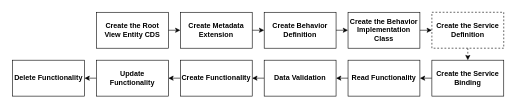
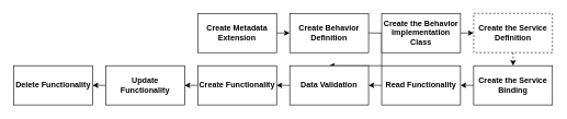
  <mxCell id="0" />
  <mxCell id="1" parent="0" />
- <mxCell id="2" style="edgeStyle=orthogonalEdgeStyle;rounded=0;orthogonalLoop=1;jettySize=auto;html=1;exitX=1;exitY=0.5;exitDx=0;exitDy=0;entryX=0;entryY=0.5;entryDx=0;entryDy=0;" edge="1" parent="1" source="3" target="5"><mxGeometry relative="1" as="geometry" /></mxCell>
- <mxCell id="3" value="&lt;p class=&quot;Bodycopy&quot;&gt;&lt;b&gt;&lt;span lang=&quot;EN-US&quot;&gt;Create the Root View Entity CDS&lt;/span&gt;&lt;/b&gt;&lt;/p&gt;" style="rounded=0;whiteSpace=wrap;html=1;" vertex="1" parent="1"><mxGeometry x="160" y="20" width="120" height="60" as="geometry" /></mxCell>
  <mxCell id="4" style="edgeStyle=orthogonalEdgeStyle;rounded=0;orthogonalLoop=1;jettySize=auto;html=1;exitX=1;exitY=0.5;exitDx=0;exitDy=0;entryX=0;entryY=0.5;entryDx=0;entryDy=0;" edge="1" parent="1" source="5" target="7"><mxGeometry relative="1" as="geometry" /></mxCell>
  <mxCell id="5" value="&lt;p class=&quot;Bodycopy&quot;&gt;&lt;b&gt;&lt;span lang=&quot;EN-US&quot;&gt;Create Metadata Extension&lt;/span&gt;&lt;/b&gt;&lt;/p&gt;" style="rounded=0;whiteSpace=wrap;html=1;" vertex="1" parent="1"><mxGeometry x="300" y="20" width="120" height="60" as="geometry" /></mxCell>
- <mxCell id="6" style="edgeStyle=orthogonalEdgeStyle;rounded=0;orthogonalLoop=1;jettySize=auto;html=1;exitX=1;exitY=0.5;exitDx=0;exitDy=0;entryX=0;entryY=0.5;entryDx=0;entryDy=0;" edge="1" parent="1" source="7" target="9"><mxGeometry relative="1" as="geometry" /></mxCell>
+ <mxCell id="6" style="edgeStyle=orthogonalEdgeStyle;rounded=0;orthogonalLoop=1;jettySize=auto;html=1;exitX=1;exitY=0.5;exitDx=0;exitDy=0;" edge="1" parent="1" source="7" target="22"><mxGeometry relative="1" as="geometry" /></mxCell>
  <mxCell id="7" value="&lt;p class=&quot;Bodycopy&quot;&gt;&lt;b&gt;&lt;span lang=&quot;EN-US&quot;&gt;Create Behavior Definition&lt;/span&gt;&lt;/b&gt;&lt;/p&gt;" style="rounded=0;whiteSpace=wrap;html=1;" vertex="1" parent="1"><mxGeometry x="440" y="20" width="120" height="60" as="geometry" /></mxCell>
  <mxCell id="8" style="edgeStyle=orthogonalEdgeStyle;rounded=0;orthogonalLoop=1;jettySize=auto;html=1;exitX=1;exitY=0.5;exitDx=0;exitDy=0;entryX=0;entryY=0.5;entryDx=0;entryDy=0;" edge="1" parent="1" source="9" target="11"><mxGeometry relative="1" as="geometry" /></mxCell>
  <mxCell id="9" value="&lt;p class=&quot;Bodycopy&quot;&gt;&lt;b&gt;&lt;span lang=&quot;EN-US&quot;&gt;Create the Behavior Implementation Class&lt;/span&gt;&lt;/b&gt;&lt;/p&gt;" style="rounded=0;whiteSpace=wrap;html=1;" vertex="1" parent="1"><mxGeometry x="580" y="20" width="120" height="60" as="geometry" /></mxCell>
  <mxCell id="10" style="edgeStyle=orthogonalEdgeStyle;rounded=0;orthogonalLoop=1;jettySize=auto;html=1;exitX=0.5;exitY=1;exitDx=0;exitDy=0;entryX=0.5;entryY=0;entryDx=0;entryDy=0;dashed=1;" edge="1" parent="1" source="11" target="13"><mxGeometry relative="1" as="geometry" /></mxCell>
  <mxCell id="11" value="&lt;p class=&quot;Bodycopy&quot;&gt;&lt;b&gt;&lt;span lang=&quot;EN-US&quot;&gt;Create the Service Definition&lt;/span&gt;&lt;/b&gt;&lt;/p&gt;" style="rounded=0;whiteSpace=wrap;html=1;dashed=1;" vertex="1" parent="1"><mxGeometry x="720" y="20" width="120" height="60" as="geometry" /></mxCell>
  <mxCell id="12" style="edgeStyle=orthogonalEdgeStyle;rounded=0;orthogonalLoop=1;jettySize=auto;html=1;exitX=0;exitY=0.5;exitDx=0;exitDy=0;entryX=1;entryY=0.5;entryDx=0;entryDy=0;" edge="1" parent="1" source="13" target="15"><mxGeometry relative="1" as="geometry" /></mxCell>
  <mxCell id="13" value="&lt;p class=&quot;Bodycopy&quot;&gt;&lt;b&gt;&lt;span lang=&quot;EN-US&quot;&gt;Create the Service Binding&lt;/span&gt;&lt;/b&gt;&lt;/p&gt;" style="rounded=0;whiteSpace=wrap;html=1;" vertex="1" parent="1"><mxGeometry x="720" y="100" width="120" height="60" as="geometry" /></mxCell>
  <mxCell id="14" style="edgeStyle=orthogonalEdgeStyle;rounded=0;orthogonalLoop=1;jettySize=auto;html=1;exitX=0;exitY=0.5;exitDx=0;exitDy=0;entryX=1;entryY=0.5;entryDx=0;entryDy=0;" edge="1" parent="1" source="15" target="22"><mxGeometry relative="1" as="geometry" /></mxCell>
  <mxCell id="15" value="&lt;p class=&quot;Bodycopy&quot;&gt;&lt;b&gt;&lt;span lang=&quot;EN-US&quot;&gt;Read Functionality&lt;/span&gt;&lt;/b&gt;&lt;/p&gt;" style="rounded=0;whiteSpace=wrap;html=1;" vertex="1" parent="1"><mxGeometry x="580" y="100" width="120" height="60" as="geometry" /></mxCell>
  <mxCell id="16" style="edgeStyle=orthogonalEdgeStyle;rounded=0;orthogonalLoop=1;jettySize=auto;html=1;exitX=0;exitY=0.5;exitDx=0;exitDy=0;entryX=1;entryY=0.5;entryDx=0;entryDy=0;" edge="1" parent="1" source="17" target="19"><mxGeometry relative="1" as="geometry" /></mxCell>
  <mxCell id="17" value="&lt;p class=&quot;Bodycopy&quot;&gt;&lt;b&gt;&lt;span lang=&quot;EN-US&quot;&gt;Create Functionality&lt;/span&gt;&lt;/b&gt;&lt;/p&gt;" style="rounded=0;whiteSpace=wrap;html=1;" vertex="1" parent="1"><mxGeometry x="300" y="100" width="120" height="60" as="geometry" /></mxCell>
  <mxCell id="18" style="edgeStyle=orthogonalEdgeStyle;rounded=0;orthogonalLoop=1;jettySize=auto;html=1;exitX=0;exitY=0.5;exitDx=0;exitDy=0;entryX=1;entryY=0.5;entryDx=0;entryDy=0;" edge="1" parent="1" source="19" target="20"><mxGeometry relative="1" as="geometry" /></mxCell>
  <mxCell id="19" value="&lt;p class=&quot;Bodycopy&quot;&gt;&lt;b&gt;&lt;span lang=&quot;EN-US&quot;&gt;Update Functionality&lt;/span&gt;&lt;/b&gt;&lt;/p&gt;" style="rounded=0;whiteSpace=wrap;html=1;" vertex="1" parent="1"><mxGeometry x="160" y="100" width="120" height="60" as="geometry" /></mxCell>
  <mxCell id="20" value="&lt;p class=&quot;Bodycopy&quot;&gt;&lt;b&gt;&lt;span lang=&quot;EN-US&quot;&gt;Delete Functionality&lt;/span&gt;&lt;/b&gt;&lt;/p&gt;" style="rounded=0;whiteSpace=wrap;html=1;" vertex="1" parent="1"><mxGeometry x="20" y="100" width="120" height="60" as="geometry" /></mxCell>
  <mxCell id="21" style="edgeStyle=orthogonalEdgeStyle;rounded=0;orthogonalLoop=1;jettySize=auto;html=1;exitX=0;exitY=0.5;exitDx=0;exitDy=0;entryX=1;entryY=0.5;entryDx=0;entryDy=0;" edge="1" parent="1" source="22" target="17"><mxGeometry relative="1" as="geometry" /></mxCell>
  <mxCell id="22" value="&lt;p class=&quot;Bodycopy&quot;&gt;&lt;b&gt;&lt;span lang=&quot;EN-US&quot;&gt;Data Validation&lt;/span&gt;&lt;/b&gt;&lt;/p&gt;" style="rounded=0;whiteSpace=wrap;html=1;" vertex="1" parent="1"><mxGeometry x="440" y="100" width="120" height="60" as="geometry" /></mxCell>
